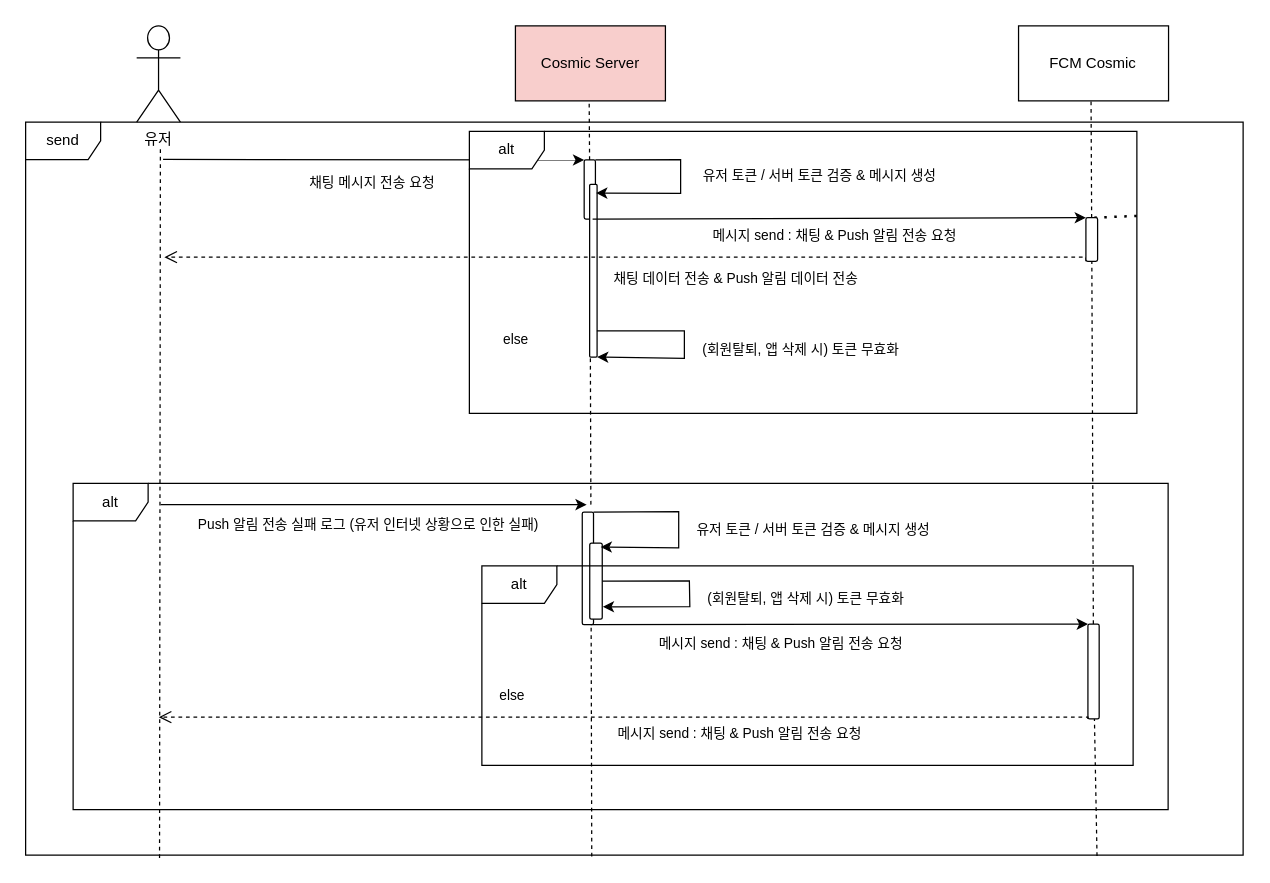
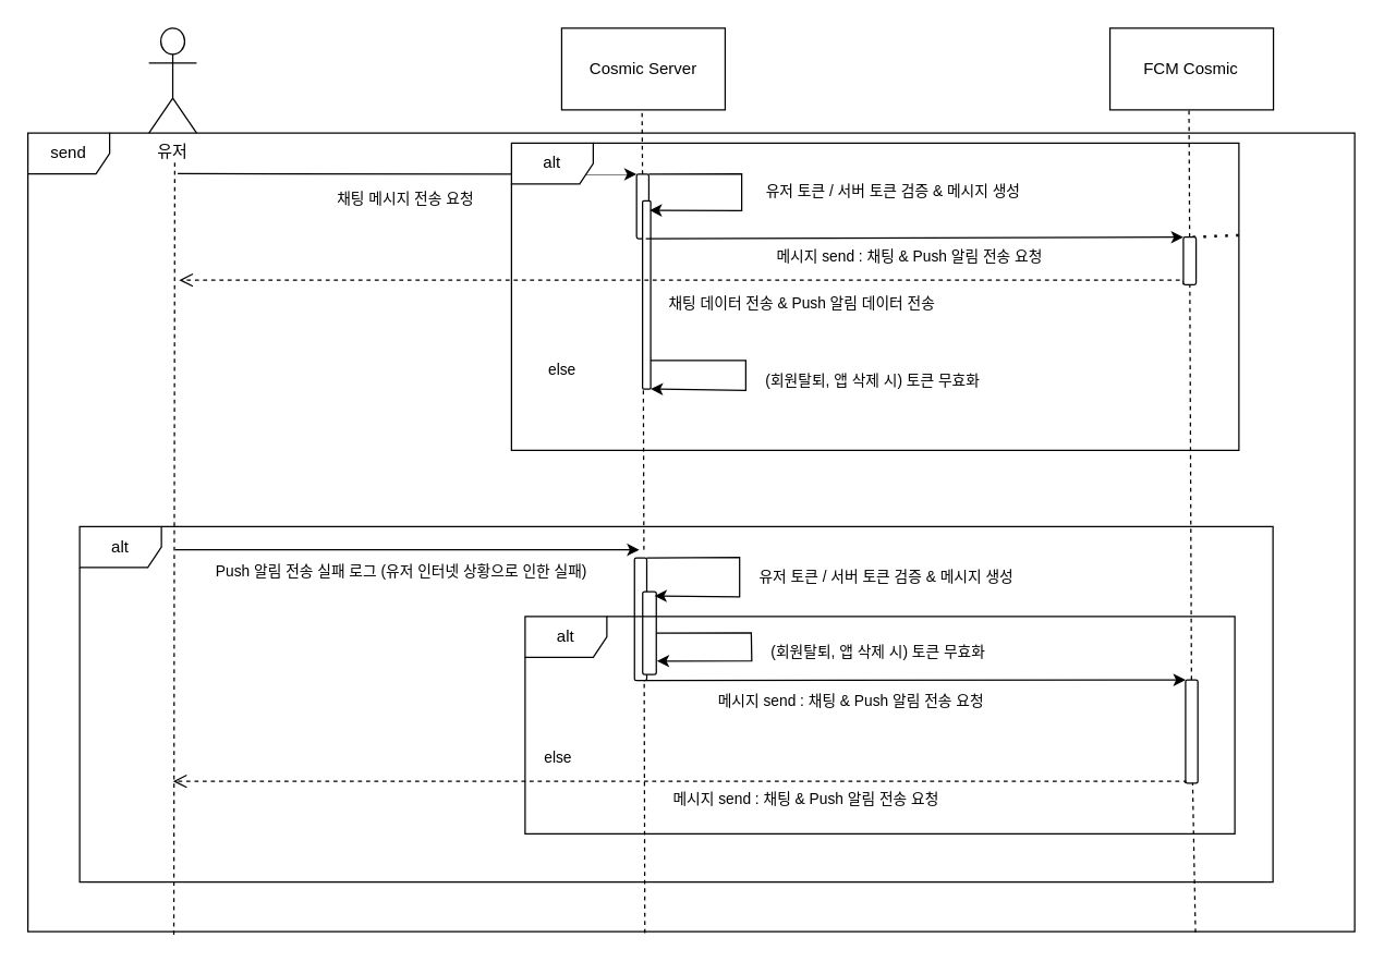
  <mxCell id="0" />
  <mxCell id="1" parent="0" />
- <mxCell id="2" value="Cosmic Server" style="rounded=0;whiteSpace=wrap;html=1;fillColor=#f8cecc;" parent="1" vertex="1"><mxGeometry x="411.84" y="20" width="120" height="60" as="geometry" /></mxCell>
+ <mxCell id="2" value="Cosmic Server" style="rounded=0;whiteSpace=wrap;html=1;" parent="1" vertex="1"><mxGeometry x="411.84" y="20" width="120" height="60" as="geometry" /></mxCell>
  <mxCell id="3" value="FCM Cosmic" style="rounded=0;whiteSpace=wrap;html=1;" parent="1" vertex="1"><mxGeometry x="814.34" y="20" width="120" height="60" as="geometry" /></mxCell>
  <mxCell id="4" value="유저" style="shape=umlActor;verticalLabelPosition=bottom;verticalAlign=top;html=1;outlineConnect=0;" parent="1" vertex="1"><mxGeometry x="108.84" y="20" width="35" height="77" as="geometry" /></mxCell>
  <mxCell id="5" value="" style="endArrow=none;dashed=1;html=1;rounded=0;exitX=0.11;exitY=1.004;exitDx=0;exitDy=0;exitPerimeter=0;" parent="1" source="28" edge="1"><mxGeometry width="50" height="50" relative="1" as="geometry"><mxPoint x="128" y="855" as="sourcePoint" /><mxPoint x="127.81" y="117" as="targetPoint" /></mxGeometry></mxCell>
  <mxCell id="6" value="" style="endArrow=none;dashed=1;html=1;rounded=0;" parent="1" source="11" edge="1"><mxGeometry width="50" height="50" relative="1" as="geometry"><mxPoint x="471.87" y="850" as="sourcePoint" /><mxPoint x="470.84" y="80" as="targetPoint" /></mxGeometry></mxCell>
  <mxCell id="7" value="" style="endArrow=none;dashed=1;html=1;rounded=0;" parent="1" source="41" edge="1"><mxGeometry width="50" height="50" relative="1" as="geometry"><mxPoint x="873.37" y="850" as="sourcePoint" /><mxPoint x="872.34" y="80" as="targetPoint" /></mxGeometry></mxCell>
  <mxCell id="8" value="" style="endArrow=classic;html=1;rounded=0;entryX=0;entryY=1;entryDx=0;entryDy=0;exitX=0.181;exitY=0.068;exitDx=0;exitDy=0;exitPerimeter=0;" parent="1" target="11" edge="1"><mxGeometry relative="1" as="geometry"><mxPoint x="129.952" y="126.84" as="sourcePoint" /><mxPoint x="1344.84" y="117" as="targetPoint" /></mxGeometry></mxCell>
  <mxCell id="9" value="채팅 메시지 전송 요청" style="edgeLabel;resizable=0;html=1;align=center;verticalAlign=middle;" parent="8" connectable="0" vertex="1"><mxGeometry relative="1" as="geometry"><mxPoint x="-1" y="17" as="offset" /></mxGeometry></mxCell>
  <mxCell id="10" value="" style="endArrow=none;dashed=1;html=1;rounded=0;" parent="1" target="11" edge="1"><mxGeometry width="50" height="50" relative="1" as="geometry"><mxPoint x="472.214" y="403" as="sourcePoint" /><mxPoint x="470.84" y="80" as="targetPoint" /></mxGeometry></mxCell>
  <mxCell id="11" value="" style="rounded=1;whiteSpace=wrap;html=1;rotation=90;" parent="1" vertex="1"><mxGeometry x="447.72" y="146.4" width="47.23" height="9" as="geometry" /></mxCell>
  <mxCell id="12" value="" style="rounded=1;whiteSpace=wrap;html=1;rotation=90;" parent="1" vertex="1"><mxGeometry x="405.16" y="212.9" width="138.06" height="5.96" as="geometry" /></mxCell>
  <mxCell id="13" value="" style="endArrow=classic;html=1;rounded=0;entryX=0.05;entryY=0.128;entryDx=0;entryDy=0;entryPerimeter=0;exitX=0;exitY=0;exitDx=0;exitDy=0;" parent="1" source="11" target="12" edge="1"><mxGeometry relative="1" as="geometry"><mxPoint x="476.84" y="137" as="sourcePoint" /><mxPoint x="596.84" y="172" as="targetPoint" /><Array as="points"><mxPoint x="544" y="127" /><mxPoint x="544" y="154" /></Array></mxGeometry></mxCell>
  <mxCell id="14" value="유저 토큰 / 서버 토큰 검증 &amp;amp; 메시지 생성" style="edgeLabel;resizable=0;html=1;align=center;verticalAlign=middle;" parent="13" connectable="0" vertex="1"><mxGeometry relative="1" as="geometry"><mxPoint x="110" as="offset" /></mxGeometry></mxCell>
  <mxCell id="15" value="" style="endArrow=none;dashed=1;html=1;rounded=0;" parent="1" source="39" target="41" edge="1"><mxGeometry width="50" height="50" relative="1" as="geometry"><mxPoint x="873.37" y="850" as="sourcePoint" /><mxPoint x="872.34" y="80" as="targetPoint" /></mxGeometry></mxCell>
  <mxCell id="16" value="" style="endArrow=classic;html=1;rounded=0;exitX=1;exitY=0.25;exitDx=0;exitDy=0;entryX=0;entryY=1;entryDx=0;entryDy=0;" parent="1" source="11" target="41" edge="1"><mxGeometry relative="1" as="geometry"><mxPoint x="1353.84" y="281" as="sourcePoint" /><mxPoint x="1604.84" y="281" as="targetPoint" /></mxGeometry></mxCell>
  <mxCell id="17" value="메시지 send : 채팅 &amp;amp; Push 알림 전송 요청" style="edgeLabel;resizable=0;html=1;align=center;verticalAlign=middle;" parent="16" connectable="0" vertex="1"><mxGeometry relative="1" as="geometry"><mxPoint x="-4" y="14" as="offset" /></mxGeometry></mxCell>
  <mxCell id="18" value="채팅 데이터 전송 &amp;amp; Push 알림 데이터 전송" style="html=1;verticalAlign=bottom;endArrow=open;dashed=1;endSize=8;edgeStyle=elbowEdgeStyle;elbow=vertical;curved=0;rounded=0;exitX=1;exitY=1;exitDx=0;exitDy=0;" parent="1" source="41" edge="1"><mxGeometry x="-0.232" y="26" relative="1" as="geometry"><mxPoint x="862" y="356.17" as="sourcePoint" /><mxPoint x="131" y="205" as="targetPoint" /><Array as="points"><mxPoint x="545" y="205" /><mxPoint x="605" y="356" /><mxPoint x="607" y="361" /></Array><mxPoint as="offset" /></mxGeometry></mxCell>
  <mxCell id="19" value="alt" style="shape=umlFrame;whiteSpace=wrap;html=1;pointerEvents=0;" parent="1" vertex="1"><mxGeometry x="375" y="104.35" width="534" height="225.65" as="geometry" /></mxCell>
  <mxCell id="20" value="" style="endArrow=none;dashed=1;html=1;dashPattern=1 3;strokeWidth=2;rounded=0;exitX=-0.001;exitY=0.283;exitDx=0;exitDy=0;exitPerimeter=0;" parent="1" source="41" edge="1"><mxGeometry width="50" height="50" relative="1" as="geometry"><mxPoint x="416" y="163" as="sourcePoint" /><mxPoint x="910" y="172" as="targetPoint" /></mxGeometry></mxCell>
  <mxCell id="21" value="" style="endArrow=classic;html=1;rounded=0;entryX=1;entryY=0;entryDx=0;entryDy=0;" parent="1" target="12" edge="1"><mxGeometry relative="1" as="geometry"><mxPoint x="477" y="264" as="sourcePoint" /><mxPoint x="492" y="203" as="targetPoint" /><Array as="points"><mxPoint x="547" y="264" /><mxPoint x="547" y="286" /></Array></mxGeometry></mxCell>
  <mxCell id="22" value="(회원탈퇴, 앱 삭제 시) 토큰 무효화" style="edgeLabel;resizable=0;html=1;align=center;verticalAlign=middle;" parent="21" connectable="0" vertex="1"><mxGeometry relative="1" as="geometry"><mxPoint x="92" y="3" as="offset" /></mxGeometry></mxCell>
  <mxCell id="23" value="else" style="edgeLabel;resizable=0;html=1;align=center;verticalAlign=middle;" parent="1" connectable="0" vertex="1"><mxGeometry x="411.84" y="270.999" as="geometry" /></mxCell>
  <mxCell id="24" value="alt" style="shape=umlFrame;whiteSpace=wrap;html=1;pointerEvents=0;" parent="1" vertex="1"><mxGeometry x="58" y="386" width="876" height="261" as="geometry" /></mxCell>
  <mxCell id="25" value="" style="endArrow=none;dashed=1;html=1;rounded=0;exitX=0.465;exitY=1.002;exitDx=0;exitDy=0;exitPerimeter=0;" parent="1" source="28" edge="1"><mxGeometry width="50" height="50" relative="1" as="geometry"><mxPoint x="471.87" y="850" as="sourcePoint" /><mxPoint x="472.309" y="459" as="targetPoint" /></mxGeometry></mxCell>
  <mxCell id="26" value="" style="endArrow=classic;html=1;rounded=0;entryX=0;entryY=1;entryDx=0;entryDy=0;" parent="1" edge="1"><mxGeometry relative="1" as="geometry"><mxPoint x="128" y="403" as="sourcePoint" /><mxPoint x="468.84" y="403" as="targetPoint" /></mxGeometry></mxCell>
  <mxCell id="27" value="Push 알림 전송 실패 로그 (유저 인터넷 상황으로 인한 실패)" style="edgeLabel;resizable=0;html=1;align=center;verticalAlign=middle;" parent="26" connectable="0" vertex="1"><mxGeometry relative="1" as="geometry"><mxPoint x="-5" y="15" as="offset" /></mxGeometry></mxCell>
  <mxCell id="28" value="send" style="shape=umlFrame;whiteSpace=wrap;html=1;pointerEvents=0;" parent="1" vertex="1"><mxGeometry x="20" y="97" width="974" height="586.42" as="geometry" /></mxCell>
  <mxCell id="29" value="" style="rounded=1;whiteSpace=wrap;html=1;rotation=90;" parent="1" vertex="1"><mxGeometry x="424.77" y="449.48" width="90.08" height="9" as="geometry" /></mxCell>
  <mxCell id="30" value="" style="rounded=1;whiteSpace=wrap;html=1;rotation=90;" parent="1" vertex="1"><mxGeometry x="445.88" y="459.23" width="60.84" height="10" as="geometry" /></mxCell>
  <mxCell id="31" value="" style="endArrow=classic;html=1;rounded=0;entryX=0.05;entryY=0.128;entryDx=0;entryDy=0;entryPerimeter=0;exitX=0;exitY=0;exitDx=0;exitDy=0;" parent="1" source="29" target="30" edge="1"><mxGeometry relative="1" as="geometry"><mxPoint x="475.3" y="418.65" as="sourcePoint" /><mxPoint x="595.3" y="453.65" as="targetPoint" /><Array as="points"><mxPoint x="542.46" y="408.65" /><mxPoint x="542.46" y="437.65" /></Array></mxGeometry></mxCell>
  <mxCell id="32" value="유저 토큰 / 서버 토큰 검증 &amp;amp; 메시지 생성" style="edgeLabel;resizable=0;html=1;align=center;verticalAlign=middle;" parent="31" connectable="0" vertex="1"><mxGeometry relative="1" as="geometry"><mxPoint x="107" y="2" as="offset" /></mxGeometry></mxCell>
  <mxCell id="33" value="" style="endArrow=classic;html=1;rounded=0;exitX=1;exitY=0.25;exitDx=0;exitDy=0;entryX=0;entryY=1;entryDx=0;entryDy=0;" parent="1" source="29" target="39" edge="1"><mxGeometry relative="1" as="geometry"><mxPoint x="1352.3" y="562.65" as="sourcePoint" /><mxPoint x="875" y="571" as="targetPoint" /></mxGeometry></mxCell>
  <mxCell id="34" value="alt" style="shape=umlFrame;whiteSpace=wrap;html=1;pointerEvents=0;" parent="1" vertex="1"><mxGeometry x="385" y="452" width="521" height="159.65" as="geometry" /></mxCell>
  <mxCell id="35" value="" style="endArrow=classic;html=1;rounded=0;exitX=0.5;exitY=0;exitDx=0;exitDy=0;entryX=0.837;entryY=-0.045;entryDx=0;entryDy=0;entryPerimeter=0;" parent="1" source="30" target="30" edge="1"><mxGeometry relative="1" as="geometry"><mxPoint x="483.37" y="455.65" as="sourcePoint" /><mxPoint x="490.46" y="484.65" as="targetPoint" /><Array as="points"><mxPoint x="551" y="464" /><mxPoint x="551.37" y="484.65" /></Array></mxGeometry></mxCell>
  <mxCell id="36" value="(회원탈퇴, 앱 삭제 시) 토큰 무효화" style="edgeLabel;resizable=0;html=1;align=center;verticalAlign=middle;" parent="35" connectable="0" vertex="1"><mxGeometry relative="1" as="geometry"><mxPoint x="92" y="3" as="offset" /></mxGeometry></mxCell>
  <mxCell id="37" value="else" style="edgeLabel;resizable=0;html=1;align=center;verticalAlign=middle;" parent="1" connectable="0" vertex="1"><mxGeometry x="408" y="555.999" as="geometry" /></mxCell>
  <mxCell id="38" value="" style="endArrow=none;dashed=1;html=1;rounded=0;exitX=0.88;exitY=1.001;exitDx=0;exitDy=0;exitPerimeter=0;" parent="1" source="28" target="39" edge="1"><mxGeometry width="50" height="50" relative="1" as="geometry"><mxPoint x="873" y="683" as="sourcePoint" /><mxPoint x="874" y="361" as="targetPoint" /></mxGeometry></mxCell>
  <mxCell id="39" value="" style="rounded=1;whiteSpace=wrap;html=1;rotation=90;" parent="1" vertex="1"><mxGeometry x="836.42" y="532" width="75.84" height="9" as="geometry" /></mxCell>
  <mxCell id="40" value="메시지 send : 채팅 &amp;amp; Push 알림 전송 요청" style="html=1;verticalAlign=bottom;endArrow=open;dashed=1;endSize=8;edgeStyle=elbowEdgeStyle;elbow=vertical;curved=0;rounded=0;exitX=1;exitY=1;exitDx=0;exitDy=0;" parent="1" source="39" edge="1"><mxGeometry x="-0.247" y="22" relative="1" as="geometry"><mxPoint x="865.5" y="578" as="sourcePoint" /><mxPoint x="126.5" y="573" as="targetPoint" /><Array as="points"><mxPoint x="633.5" y="573" /><mxPoint x="601.5" y="573" /><mxPoint x="603.5" y="578" /></Array><mxPoint as="offset" /></mxGeometry></mxCell>
  <mxCell id="41" value="" style="rounded=1;whiteSpace=wrap;html=1;rotation=90;" parent="1" vertex="1"><mxGeometry x="855.45" y="186.23" width="34.9" height="9.35" as="geometry" /></mxCell>
  <mxCell id="42" value="메시지 send : 채팅 &amp;amp; Push 알림 전송 요청" style="edgeLabel;resizable=0;html=1;align=center;verticalAlign=middle;" connectable="0" vertex="1" parent="1"><mxGeometry x="623.996" y="513.995" as="geometry" /></mxCell>
